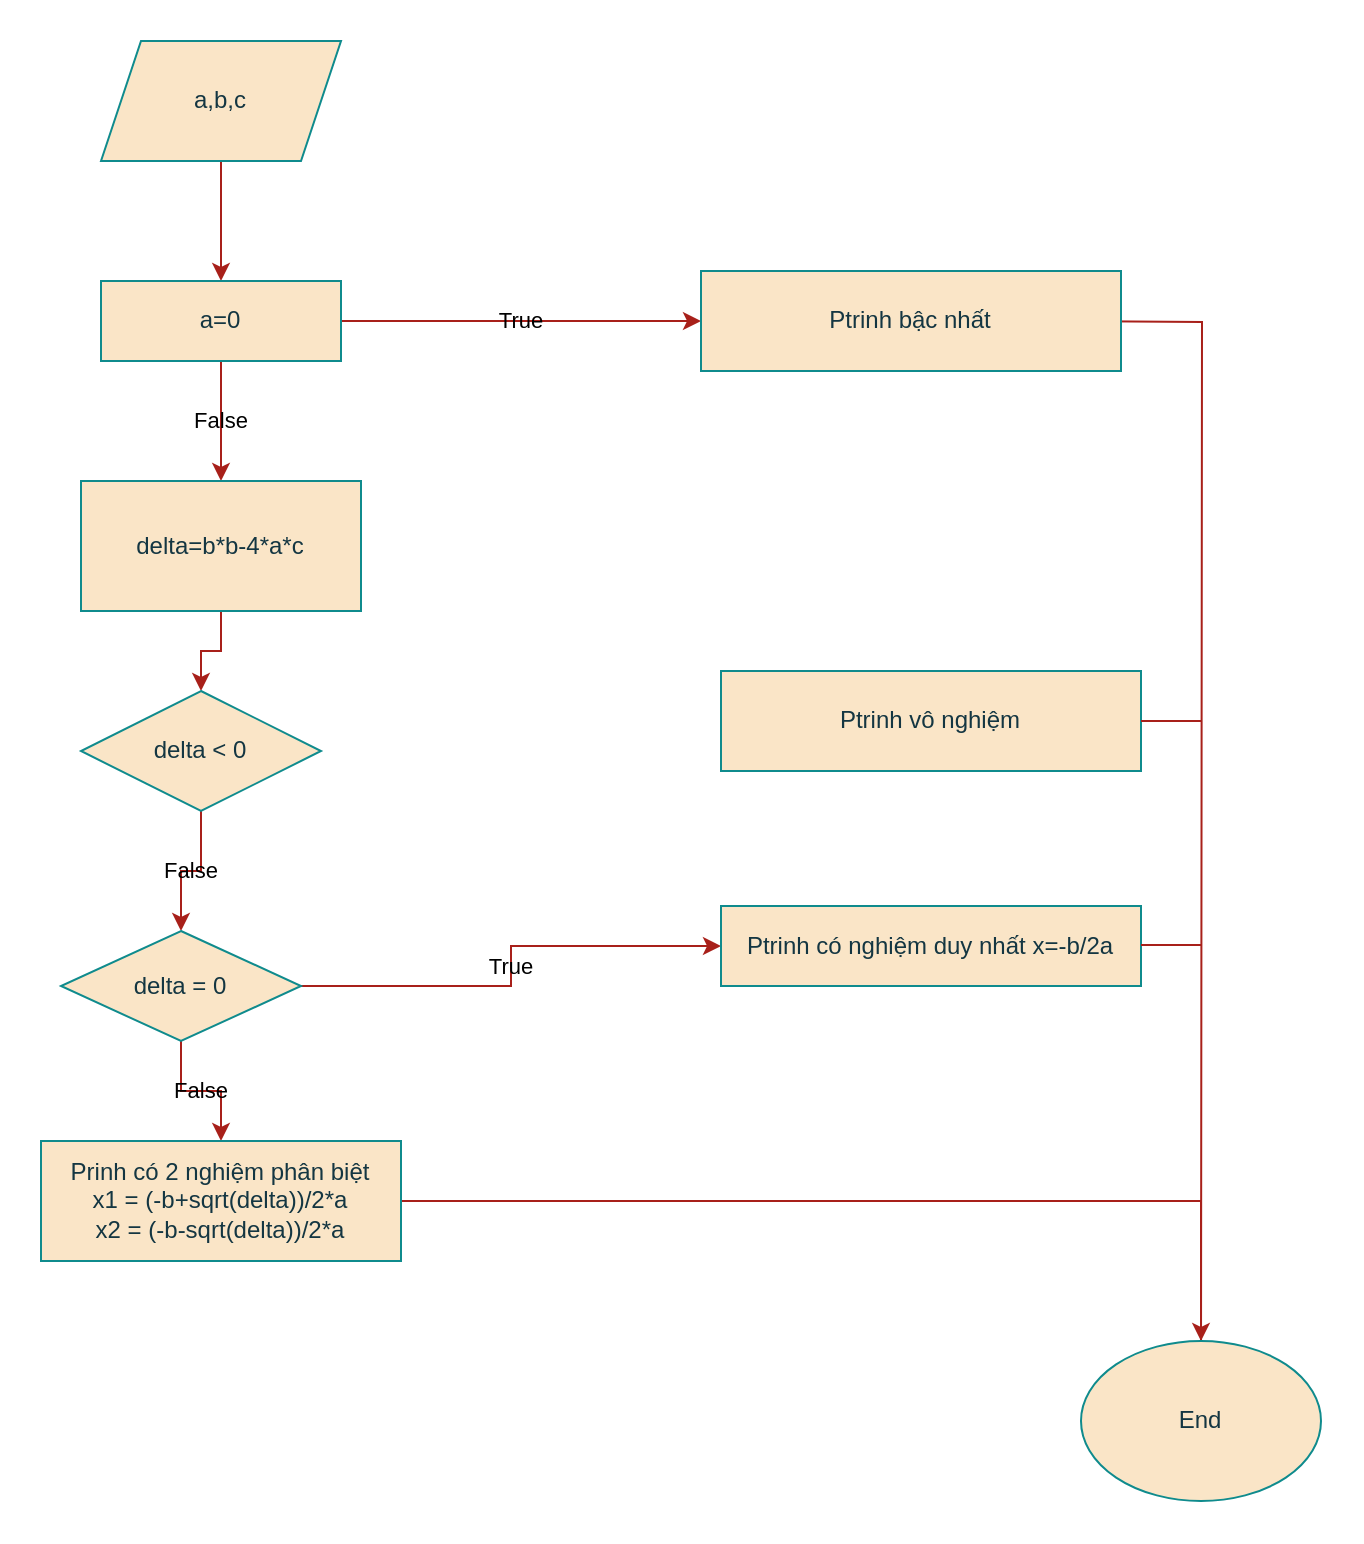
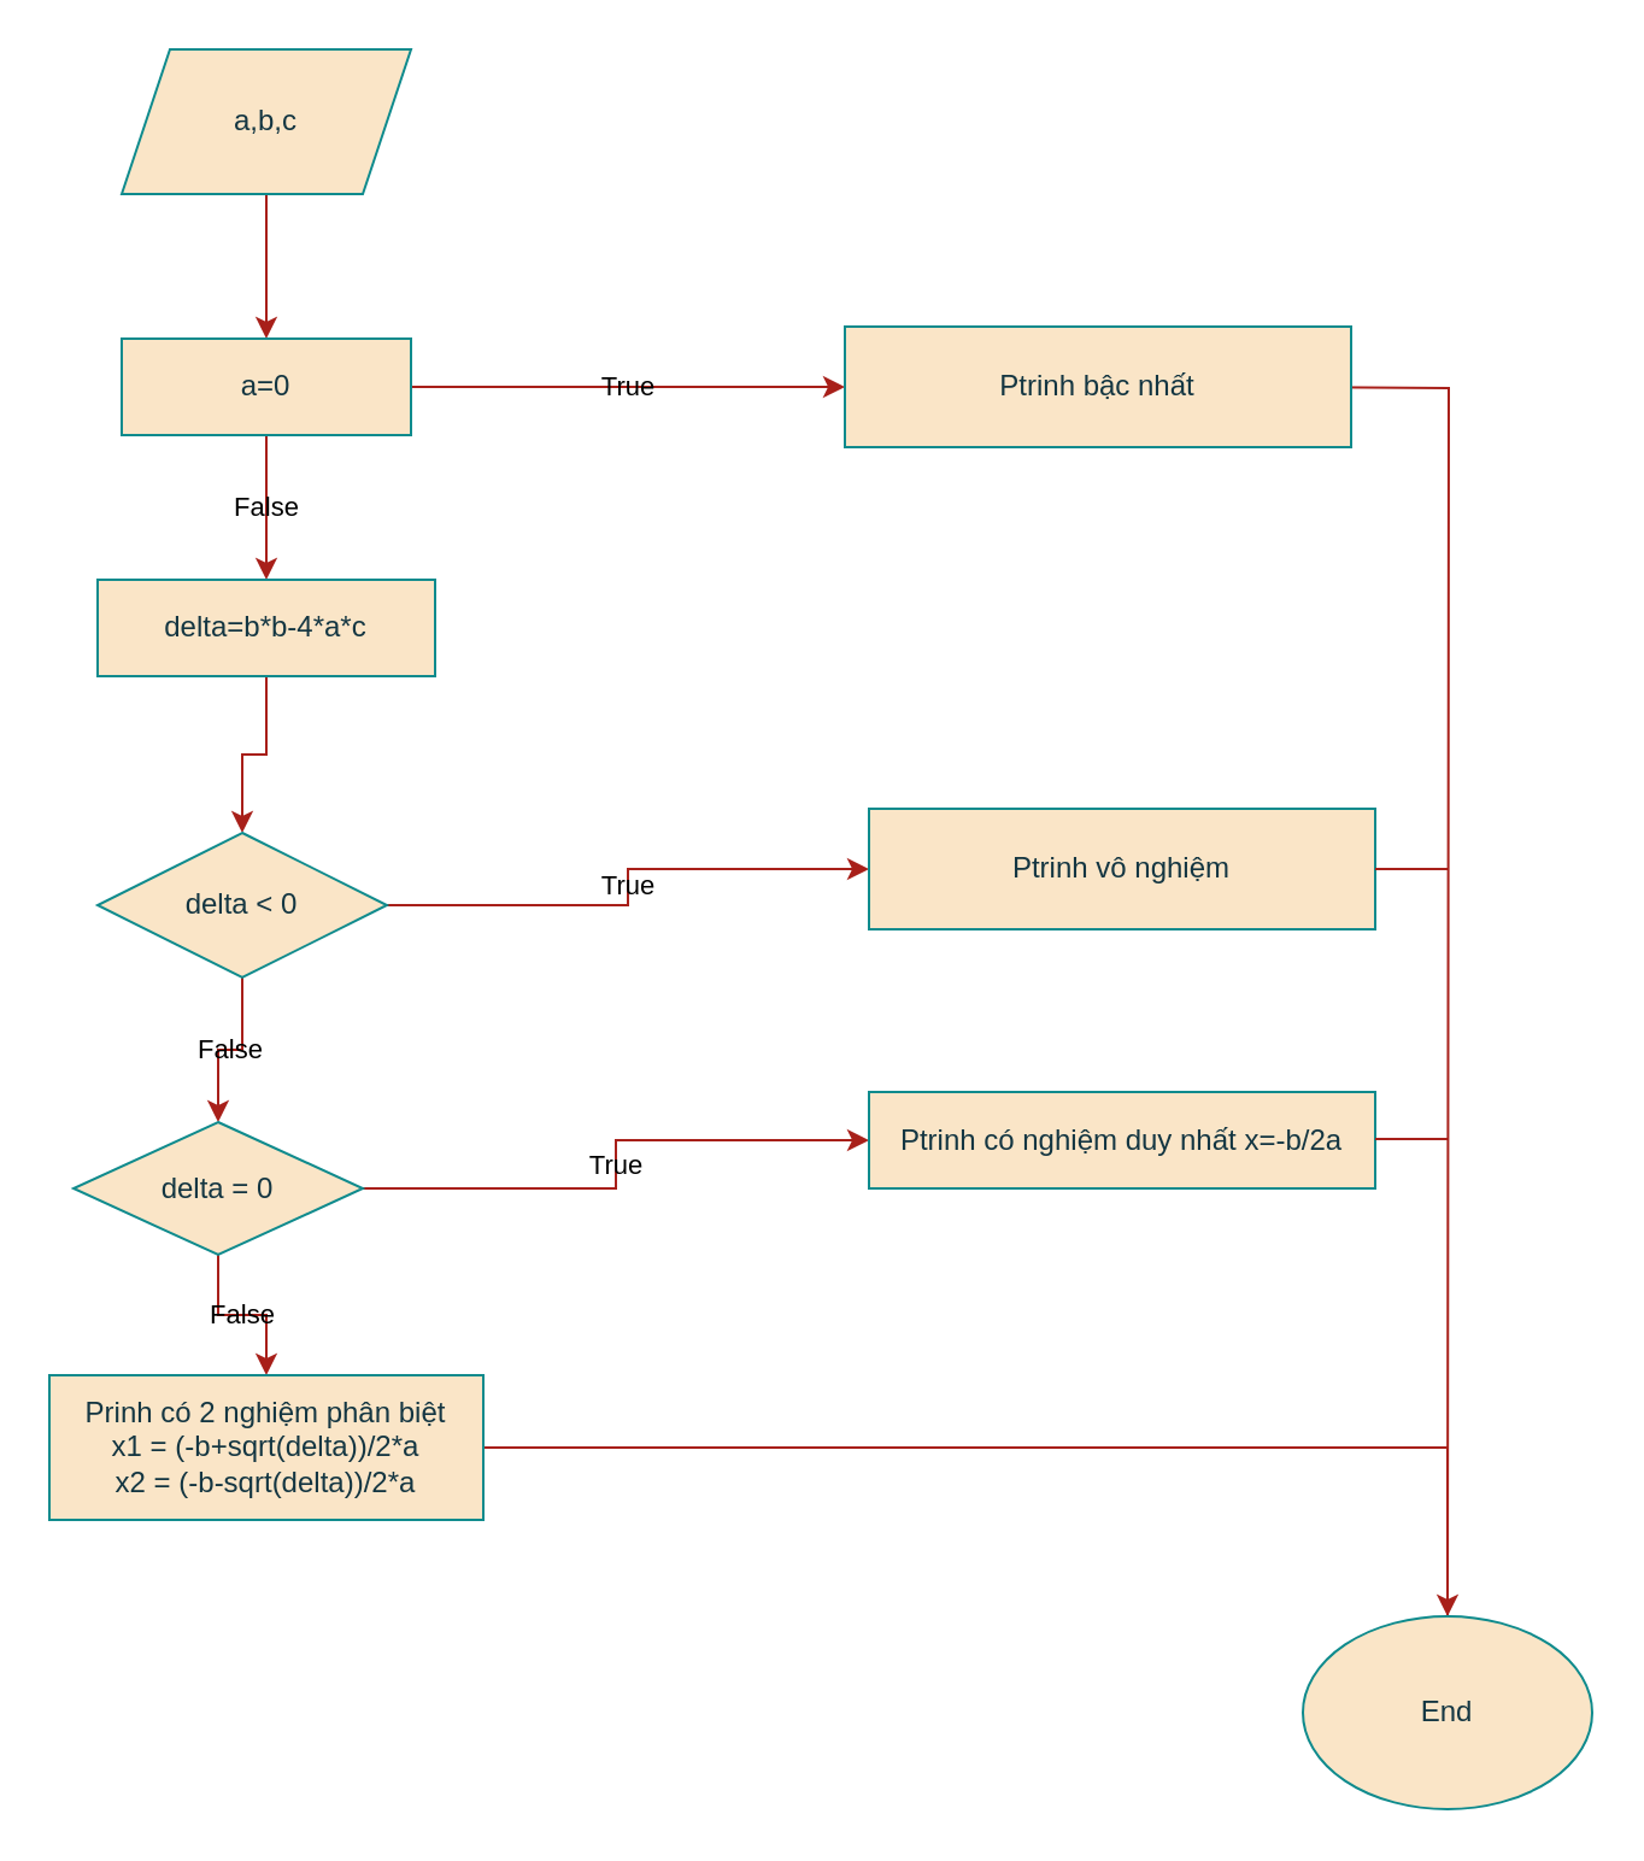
  <mxCell id="0" />
  <mxCell id="1" parent="0" />
  <mxCell id="2" value="" style="edgeStyle=orthogonalEdgeStyle;rounded=0;orthogonalLoop=1;jettySize=auto;html=1;labelBackgroundColor=none;strokeColor=#A8201A;fontColor=default;" parent="1" source="3" target="6" edge="1"><mxGeometry relative="1" as="geometry" /></mxCell>
  <mxCell id="3" value="a,b,c" style="shape=parallelogram;perimeter=parallelogramPerimeter;whiteSpace=wrap;html=1;fixedSize=1;labelBackgroundColor=none;fillColor=#FAE5C7;strokeColor=#0F8B8D;fontColor=#143642;" parent="1" vertex="1"><mxGeometry x="50" y="20" width="120" height="60" as="geometry" /></mxCell>
  <mxCell id="4" value="False" style="edgeStyle=orthogonalEdgeStyle;rounded=0;orthogonalLoop=1;jettySize=auto;html=1;labelBackgroundColor=none;strokeColor=#A8201A;fontColor=default;" parent="1" source="6" target="10" edge="1"><mxGeometry relative="1" as="geometry" /></mxCell>
  <mxCell id="5" value="True" style="edgeStyle=orthogonalEdgeStyle;rounded=0;orthogonalLoop=1;jettySize=auto;html=1;entryX=0;entryY=0.5;entryDx=0;entryDy=0;labelBackgroundColor=none;strokeColor=#A8201A;fontColor=default;" parent="1" source="6" target="8" edge="1"><mxGeometry relative="1" as="geometry"><mxPoint x="320" y="160" as="targetPoint" /></mxGeometry></mxCell>
  <mxCell id="6" value="a=0" style="rounded=0;whiteSpace=wrap;html=1;labelBackgroundColor=none;fillColor=#FAE5C7;strokeColor=#0F8B8D;fontColor=#143642;" parent="1" vertex="1"><mxGeometry x="50" y="140" width="120" height="40" as="geometry" /></mxCell>
  <mxCell id="7" style="edgeStyle=orthogonalEdgeStyle;rounded=0;orthogonalLoop=1;jettySize=auto;html=1;labelBackgroundColor=none;strokeColor=#A8201A;fontColor=default;" parent="1" edge="1"><mxGeometry relative="1" as="geometry"><mxPoint x="600" y="680" as="targetPoint" /><mxPoint x="530" y="160" as="sourcePoint" /></mxGeometry></mxCell>
  <mxCell id="8" value="Ptrinh bậc nhất" style="rounded=0;whiteSpace=wrap;html=1;labelBackgroundColor=none;fillColor=#FAE5C7;strokeColor=#0F8B8D;fontColor=#143642;" parent="1" vertex="1"><mxGeometry x="350" y="135" width="210" height="50" as="geometry" /></mxCell>
  <mxCell id="9" value="" style="edgeStyle=orthogonalEdgeStyle;rounded=0;orthogonalLoop=1;jettySize=auto;html=1;labelBackgroundColor=none;strokeColor=#A8201A;fontColor=default;" parent="1" source="10" target="13" edge="1"><mxGeometry relative="1" as="geometry" /></mxCell>
- <mxCell id="10" value="delta=b*b-4*a*c" style="rounded=0;whiteSpace=wrap;html=1;labelBackgroundColor=none;fillColor=#FAE5C7;strokeColor=#0F8B8D;fontColor=#143642;" parent="1" vertex="1"><mxGeometry x="40" y="240" width="140" height="65" as="geometry" /></mxCell>
+ <mxCell id="10" value="delta=b*b-4*a*c" style="rounded=0;whiteSpace=wrap;html=1;labelBackgroundColor=none;fillColor=#FAE5C7;strokeColor=#0F8B8D;fontColor=#143642;" parent="1" vertex="1"><mxGeometry x="40" y="240" width="140" height="40" as="geometry" /></mxCell>
+ <mxCell id="11" value="True" style="edgeStyle=orthogonalEdgeStyle;rounded=0;orthogonalLoop=1;jettySize=auto;html=1;entryX=0;entryY=0.5;entryDx=0;entryDy=0;labelBackgroundColor=none;strokeColor=#A8201A;fontColor=default;" parent="1" source="13" target="14" edge="1"><mxGeometry relative="1" as="geometry" /></mxCell>
  <mxCell id="12" value="False" style="edgeStyle=orthogonalEdgeStyle;rounded=0;orthogonalLoop=1;jettySize=auto;html=1;labelBackgroundColor=none;strokeColor=#A8201A;fontColor=default;" parent="1" source="13" target="17" edge="1"><mxGeometry relative="1" as="geometry" /></mxCell>
  <mxCell id="13" value="delta &amp;lt; 0" style="rhombus;whiteSpace=wrap;html=1;labelBackgroundColor=none;fillColor=#FAE5C7;strokeColor=#0F8B8D;fontColor=#143642;" parent="1" vertex="1"><mxGeometry x="40" y="345" width="120" height="60" as="geometry" /></mxCell>
  <mxCell id="14" value="Ptrinh vô nghiệm" style="rounded=0;whiteSpace=wrap;html=1;labelBackgroundColor=none;fillColor=#FAE5C7;strokeColor=#0F8B8D;fontColor=#143642;" parent="1" vertex="1"><mxGeometry x="360" y="335" width="210" height="50" as="geometry" /></mxCell>
  <mxCell id="15" value="True" style="edgeStyle=orthogonalEdgeStyle;rounded=0;orthogonalLoop=1;jettySize=auto;html=1;entryX=0;entryY=0.5;entryDx=0;entryDy=0;labelBackgroundColor=none;strokeColor=#A8201A;fontColor=default;" parent="1" source="17" target="18" edge="1"><mxGeometry relative="1" as="geometry" /></mxCell>
  <mxCell id="16" value="False" style="edgeStyle=orthogonalEdgeStyle;rounded=0;orthogonalLoop=1;jettySize=auto;html=1;labelBackgroundColor=none;strokeColor=#A8201A;fontColor=default;" parent="1" source="17" target="20" edge="1"><mxGeometry relative="1" as="geometry" /></mxCell>
  <mxCell id="17" value="delta = 0" style="rhombus;whiteSpace=wrap;html=1;labelBackgroundColor=none;fillColor=#FAE5C7;strokeColor=#0F8B8D;fontColor=#143642;" parent="1" vertex="1"><mxGeometry x="30" y="465" width="120" height="55" as="geometry" /></mxCell>
  <mxCell id="18" value="Ptrinh có nghiệm duy nhất x=-b/2a" style="rounded=0;whiteSpace=wrap;html=1;labelBackgroundColor=none;fillColor=#FAE5C7;strokeColor=#0F8B8D;fontColor=#143642;" parent="1" vertex="1"><mxGeometry x="360" y="452.5" width="210" height="40" as="geometry" /></mxCell>
  <mxCell id="19" value="" style="edgeStyle=orthogonalEdgeStyle;rounded=0;orthogonalLoop=1;jettySize=auto;html=1;labelBackgroundColor=none;strokeColor=#A8201A;fontColor=default;" parent="1" source="20" target="21" edge="1"><mxGeometry relative="1" as="geometry" /></mxCell>
  <mxCell id="20" value="Prinh có 2 nghiệm phân biệt&lt;br&gt;x1 = (-b+sqrt(delta))/2*a&lt;br&gt;x2 = (-b-sqrt(delta))/2*a" style="rounded=0;whiteSpace=wrap;html=1;labelBackgroundColor=none;fillColor=#FAE5C7;strokeColor=#0F8B8D;fontColor=#143642;" parent="1" vertex="1"><mxGeometry x="20" y="570" width="180" height="60" as="geometry" /></mxCell>
  <mxCell id="21" value="End" style="ellipse;whiteSpace=wrap;html=1;labelBackgroundColor=none;fillColor=#FAE5C7;strokeColor=#0F8B8D;fontColor=#143642;" parent="1" vertex="1"><mxGeometry x="540" y="670" width="120" height="80" as="geometry" /></mxCell>
  <mxCell id="22" value="" style="endArrow=none;html=1;rounded=0;labelBackgroundColor=none;strokeColor=#A8201A;fontColor=default;" parent="1" edge="1"><mxGeometry width="50" height="50" relative="1" as="geometry"><mxPoint x="570" y="472" as="sourcePoint" /><mxPoint x="600" y="472" as="targetPoint" /></mxGeometry></mxCell>
  <mxCell id="23" value="" style="endArrow=none;html=1;rounded=0;labelBackgroundColor=none;strokeColor=#A8201A;fontColor=default;" parent="1" edge="1"><mxGeometry width="50" height="50" relative="1" as="geometry"><mxPoint x="570" y="360" as="sourcePoint" /><mxPoint x="600" y="360" as="targetPoint" /></mxGeometry></mxCell>
